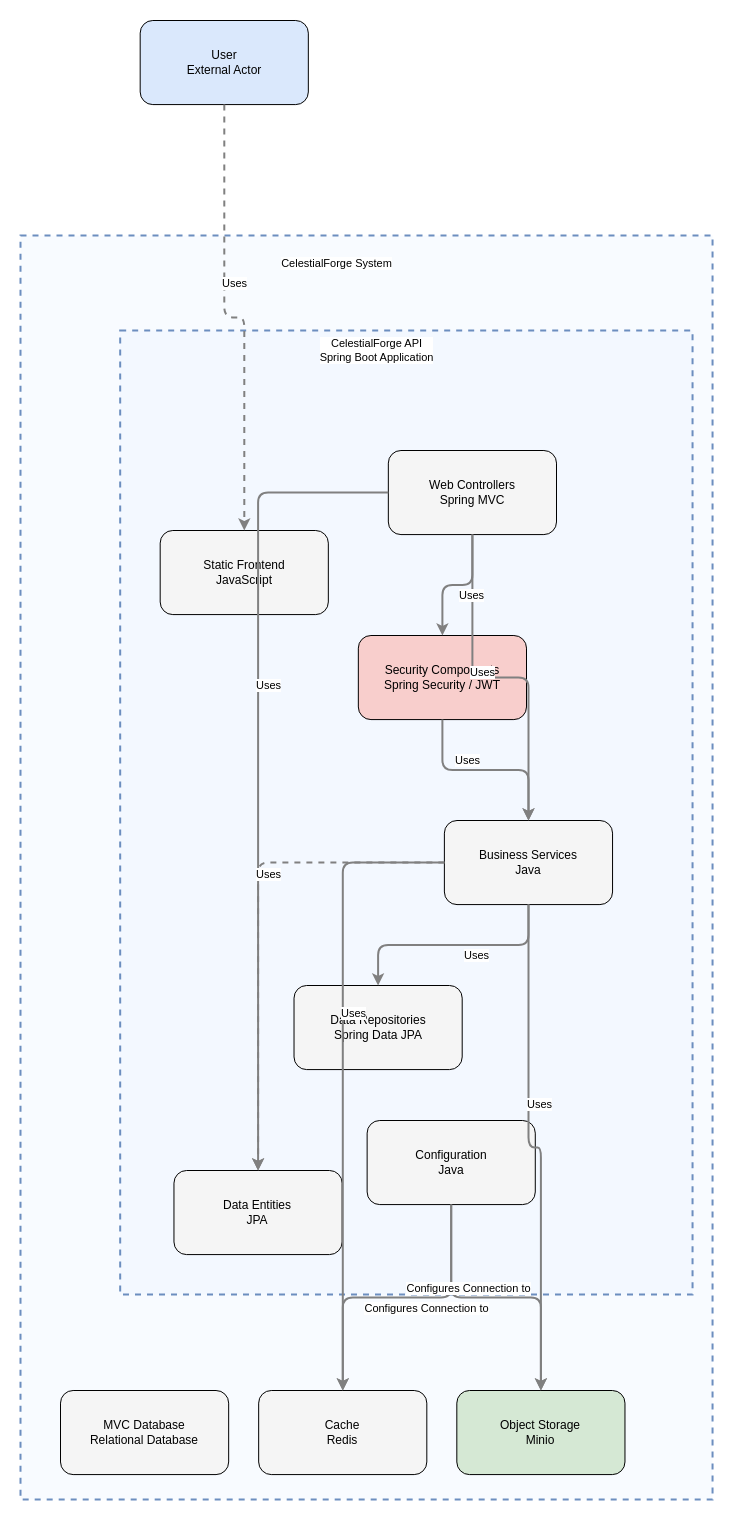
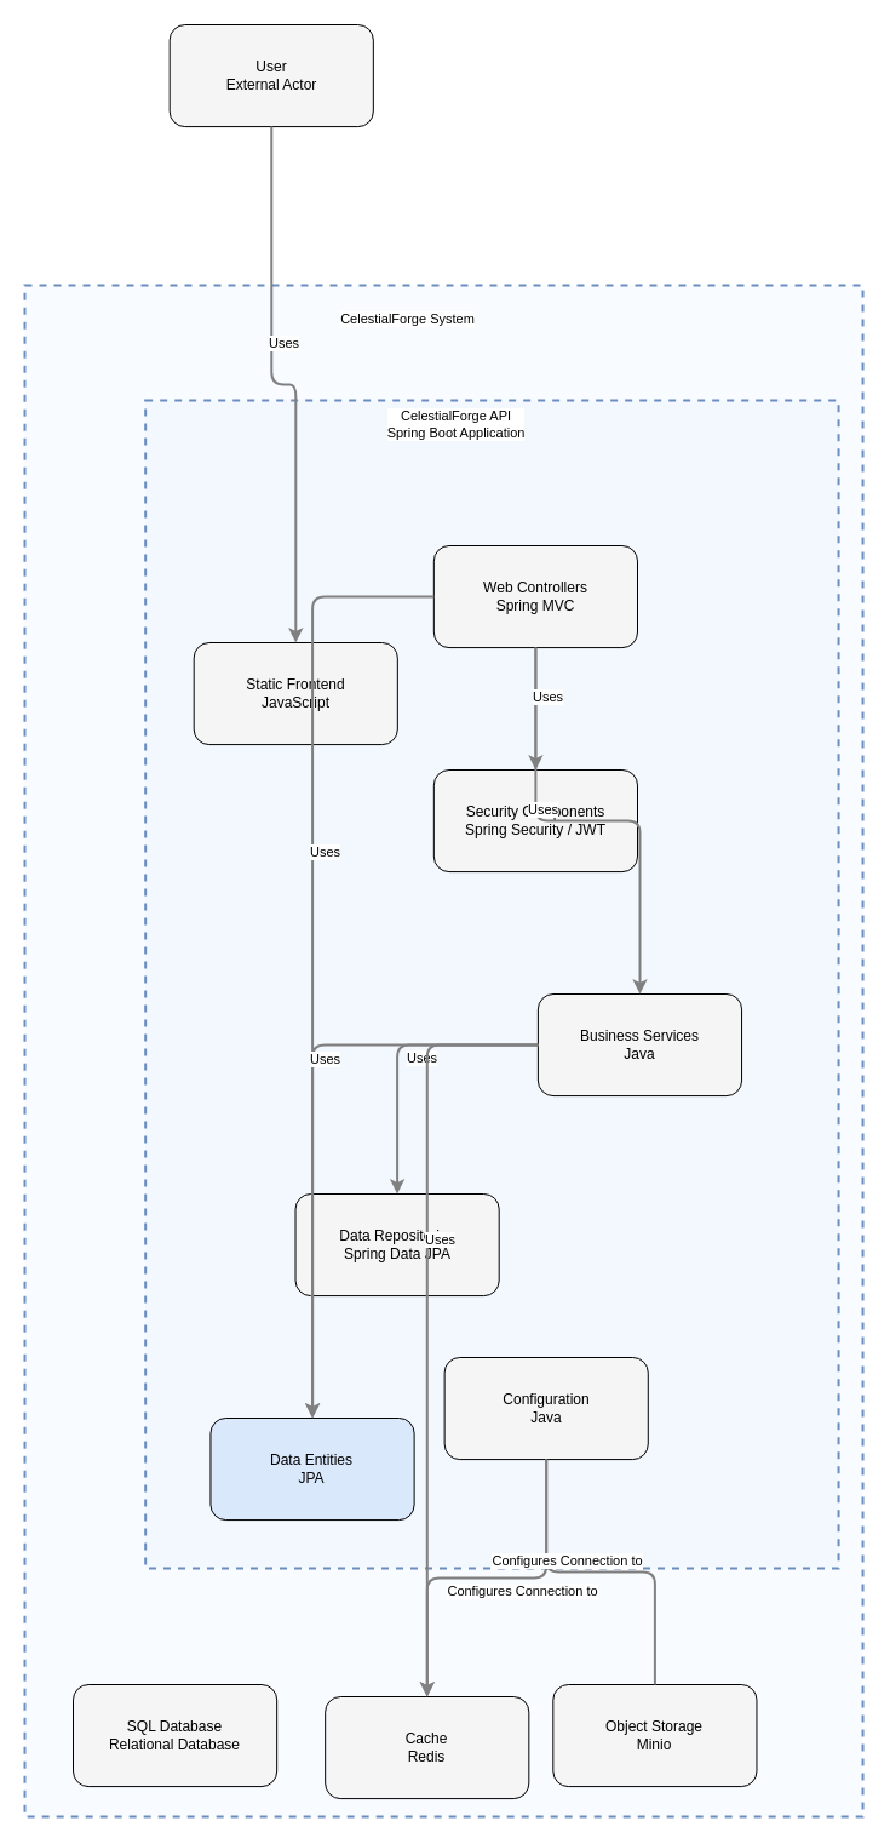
  <mxCell id="0" />
  <mxCell id="1" parent="0" />
  <mxCell id="2" value="" style="html=1;whiteSpace=wrap;container=1;fillColor=#dae8fc;strokeColor=#6c8ebf;dashed=1;fillOpacity=20;strokeWidth=2;containerType=none;recursiveResize=0;movable=1;resizable=1;autosize=0;dropTarget=0" vertex="1" parent="4"><mxGeometry x="99.684" y="95" width="572.368" height="964.079" as="geometry" /></mxCell>
  <mxCell id="3" value="CelestialForge API&lt;br&gt;Spring Boot Application" style="edgeLabel;html=1;align=center;verticalAlign=middle;resizable=0;labelBackgroundColor=white;spacing=5" vertex="1" parent="4"><mxGeometry x="107.684" y="103" width="496.368" height="24" as="geometry" /></mxCell>
  <mxCell id="4" value="" style="html=1;whiteSpace=wrap;container=1;fillColor=#dae8fc;strokeColor=#6c8ebf;dashed=1;fillOpacity=20;strokeWidth=2;containerType=none;recursiveResize=0;movable=1;resizable=1;autosize=0;dropTarget=0" vertex="1" parent="1"><mxGeometry x="20" y="235" width="692.052" height="1264.079" as="geometry" /></mxCell>
  <mxCell id="5" value="CelestialForge System" style="edgeLabel;html=1;align=center;verticalAlign=middle;resizable=0;labelBackgroundColor=white;spacing=5" vertex="1" parent="1"><mxGeometry x="28" y="243" width="616.052" height="40" as="geometry" /></mxCell>
- <mxCell id="6" value="User&lt;br&gt;External Actor" style="rounded=1;whiteSpace=wrap;html=1;fillColor=#dae8fc;" vertex="1" parent="1"><mxGeometry x="139.684" y="20" width="168.158" height="84.079" as="geometry" /></mxCell>
- <mxCell id="7" value="MVC Database&lt;br&gt;Relational Database" style="rounded=1;whiteSpace=wrap;html=1;fillColor=#f5f5f5" vertex="1" parent="4"><mxGeometry x="40" y="1155" width="168.158" height="84.079" as="geometry" /></mxCell>
- <mxCell id="8" value="Cache&lt;br&gt;Redis" style="rounded=1;whiteSpace=wrap;html=1;fillColor=#f5f5f5" vertex="1" parent="4"><mxGeometry x="238.158" y="1155" width="168.158" height="84.079" as="geometry" /></mxCell>
- <mxCell id="9" value="Object Storage&lt;br&gt;Minio" style="rounded=1;whiteSpace=wrap;html=1;fillColor=#d5e8d4;" vertex="1" parent="4"><mxGeometry x="436.316" y="1155" width="168.158" height="84.079" as="geometry" /></mxCell>
- <mxCell id="10" value="Web Controllers&lt;br&gt;Spring MVC" style="rounded=1;whiteSpace=wrap;html=1;fillColor=#f5f5f5" vertex="1" parent="2"><mxGeometry x="268.158" y="120" width="168.158" height="84.079" as="geometry" /></mxCell>
+ <mxCell id="6" value="User&lt;br&gt;External Actor" style="rounded=1;whiteSpace=wrap;html=1;fillColor=#f5f5f5" vertex="1" parent="1"><mxGeometry x="139.684" y="20" width="168.158" height="84.079" as="geometry" /></mxCell>
+ <mxCell id="7" value="SQL Database&lt;br&gt;Relational Database" style="rounded=1;whiteSpace=wrap;html=1;fillColor=#f5f5f5" vertex="1" parent="4"><mxGeometry x="40" y="1155" width="168.158" height="84.079" as="geometry" /></mxCell>
+ <mxCell id="8" value="Cache&lt;br&gt;Redis" style="rounded=1;whiteSpace=wrap;html=1;fillColor=#f5f5f5" vertex="1" parent="4"><mxGeometry x="248.158" y="1165" width="168.158" height="84.079" as="geometry" /></mxCell>
+ <mxCell id="9" value="Object Storage&lt;br&gt;Minio" style="rounded=1;whiteSpace=wrap;html=1;fillColor=#f5f5f5" vertex="1" parent="4"><mxGeometry x="436.316" y="1155" width="168.158" height="84.079" as="geometry" /></mxCell>
+ <mxCell id="10" value="Web Controllers&lt;br&gt;Spring MVC" style="rounded=1;whiteSpace=wrap;html=1;fillColor=#f5f5f5" vertex="1" parent="2"><mxGeometry x="238.158" y="120" width="168.158" height="84.079" as="geometry" /></mxCell>
  <mxCell id="11" value="Business Services&lt;br&gt;Java" style="rounded=1;whiteSpace=wrap;html=1;fillColor=#f5f5f5" vertex="1" parent="2"><mxGeometry x="324.21" y="490" width="168.158" height="84.079" as="geometry" /></mxCell>
- <mxCell id="12" value="Data Repositories&lt;br&gt;Spring Data JPA" style="rounded=1;whiteSpace=wrap;html=1;fillColor=#f5f5f5" vertex="1" parent="2"><mxGeometry x="173.842" y="655" width="168.158" height="84.079" as="geometry" /></mxCell>
- <mxCell id="13" value="Data Entities&lt;br&gt;JPA" style="rounded=1;whiteSpace=wrap;html=1;fillColor=#f5f5f5" vertex="1" parent="2"><mxGeometry x="53.776" y="840" width="168.158" height="84.079" as="geometry" /></mxCell>
- <mxCell id="14" value="Security Components&lt;br&gt;Spring Security / JWT" style="rounded=1;whiteSpace=wrap;html=1;fillColor=#f8cecc;" vertex="1" parent="2"><mxGeometry x="238.158" y="305" width="168.158" height="84.079" as="geometry" /></mxCell>
+ <mxCell id="12" value="Data Repositories&lt;br&gt;Spring Data JPA" style="rounded=1;whiteSpace=wrap;html=1;fillColor=#f5f5f5" vertex="1" parent="2"><mxGeometry x="123.842" y="655" width="168.158" height="84.079" as="geometry" /></mxCell>
+ <mxCell id="13" value="Data Entities&lt;br&gt;JPA" style="rounded=1;whiteSpace=wrap;html=1;fillColor=#dae8fc;" vertex="1" parent="2"><mxGeometry x="53.776" y="840" width="168.158" height="84.079" as="geometry" /></mxCell>
+ <mxCell id="14" value="Security Components&lt;br&gt;Spring Security / JWT" style="rounded=1;whiteSpace=wrap;html=1;fillColor=#f5f5f5" vertex="1" parent="2"><mxGeometry x="238.158" y="305" width="168.158" height="84.079" as="geometry" /></mxCell>
  <mxCell id="15" value="Configuration&lt;br&gt;Java" style="rounded=1;whiteSpace=wrap;html=1;fillColor=#f5f5f5" vertex="1" parent="2"><mxGeometry x="246.947" y="790" width="168.158" height="84.079" as="geometry" /></mxCell>
  <mxCell id="16" value="Static Frontend&lt;br&gt;JavaScript" style="rounded=1;whiteSpace=wrap;html=1;fillColor=#f5f5f5" vertex="1" parent="2"><mxGeometry x="40" y="200" width="168.158" height="84.079" as="geometry" /></mxCell>
  <mxCell id="17" style="edgeStyle=orthogonalEdgeStyle;rounded=1;orthogonalLoop=1;jettySize=auto;html=1;strokeColor=#808080;strokeWidth=2;jumpStyle=arc;jumpSize=10;spacing=15;labelBackgroundColor=white;labelBorderColor=none" edge="1" parent="1" source="10" target="11"><mxGeometry relative="1" as="geometry" /></mxCell>
  <mxCell id="18" value="Uses" style="edgeLabel;html=1;align=center;verticalAlign=middle;resizable=0;points=[];" vertex="1" connectable="0" parent="17"><mxGeometry x="-0.2" y="10" relative="1" as="geometry"><mxPoint as="offset" /></mxGeometry></mxCell>
  <mxCell id="19" style="edgeStyle=orthogonalEdgeStyle;rounded=1;orthogonalLoop=1;jettySize=auto;html=1;strokeColor=#808080;strokeWidth=2;jumpStyle=arc;jumpSize=10;spacing=15;labelBackgroundColor=white;labelBorderColor=none" edge="1" parent="1" source="10" target="13"><mxGeometry relative="1" as="geometry" /></mxCell>
  <mxCell id="20" value="Uses" style="edgeLabel;html=1;align=center;verticalAlign=middle;resizable=0;points=[];" vertex="1" connectable="0" parent="19"><mxGeometry x="-0.2" y="10" relative="1" as="geometry"><mxPoint as="offset" /></mxGeometry></mxCell>
  <mxCell id="21" style="edgeStyle=orthogonalEdgeStyle;rounded=1;orthogonalLoop=1;jettySize=auto;html=1;strokeColor=#808080;strokeWidth=2;jumpStyle=arc;jumpSize=10;spacing=15;labelBackgroundColor=white;labelBorderColor=none" edge="1" parent="1" source="10" target="14"><mxGeometry relative="1" as="geometry" /></mxCell>
  <mxCell id="22" value="Uses" style="edgeLabel;html=1;align=center;verticalAlign=middle;resizable=0;points=[];" vertex="1" connectable="0" parent="21"><mxGeometry x="-0.2" y="10" relative="1" as="geometry"><mxPoint as="offset" /></mxGeometry></mxCell>
- <mxCell id="23" style="edgeStyle=orthogonalEdgeStyle;rounded=1;orthogonalLoop=1;jettySize=auto;html=1;strokeColor=#808080;strokeWidth=2;jumpStyle=arc;jumpSize=10;spacing=15;labelBackgroundColor=white;labelBorderColor=none" edge="1" parent="1" source="14" target="11"><mxGeometry relative="1" as="geometry" /></mxCell>
- <mxCell id="24" value="Uses" style="edgeLabel;html=1;align=center;verticalAlign=middle;resizable=0;points=[];" vertex="1" connectable="0" parent="23"><mxGeometry x="-0.2" y="10" relative="1" as="geometry"><mxPoint as="offset" /></mxGeometry></mxCell>
  <mxCell id="25" style="edgeStyle=orthogonalEdgeStyle;rounded=1;orthogonalLoop=1;jettySize=auto;html=1;strokeColor=#808080;strokeWidth=2;jumpStyle=arc;jumpSize=10;spacing=15;labelBackgroundColor=white;labelBorderColor=none" edge="1" parent="1" source="11" target="12"><mxGeometry relative="1" as="geometry" /></mxCell>
  <mxCell id="26" value="Uses" style="edgeLabel;html=1;align=center;verticalAlign=middle;resizable=0;points=[];" vertex="1" connectable="0" parent="25"><mxGeometry x="-0.2" y="10" relative="1" as="geometry"><mxPoint as="offset" /></mxGeometry></mxCell>
- <mxCell id="27" style="edgeStyle=orthogonalEdgeStyle;rounded=1;orthogonalLoop=1;jettySize=auto;html=1;strokeColor=#808080;strokeWidth=2;jumpStyle=arc;jumpSize=10;spacing=15;labelBackgroundColor=white;labelBorderColor=none;dashed=1;" edge="1" parent="1" source="11" target="13"><mxGeometry relative="1" as="geometry" /></mxCell>
+ <mxCell id="27" style="edgeStyle=orthogonalEdgeStyle;rounded=1;orthogonalLoop=1;jettySize=auto;html=1;strokeColor=#808080;strokeWidth=2;jumpStyle=arc;jumpSize=10;spacing=15;labelBackgroundColor=white;labelBorderColor=none" edge="1" parent="1" source="11" target="13"><mxGeometry relative="1" as="geometry" /></mxCell>
  <mxCell id="28" value="Uses" style="edgeLabel;html=1;align=center;verticalAlign=middle;resizable=0;points=[];" vertex="1" connectable="0" parent="27"><mxGeometry x="-0.2" y="10" relative="1" as="geometry"><mxPoint as="offset" /></mxGeometry></mxCell>
  <mxCell id="29" style="edgeStyle=orthogonalEdgeStyle;rounded=1;orthogonalLoop=1;jettySize=auto;html=1;strokeColor=#808080;strokeWidth=2;jumpStyle=arc;jumpSize=10;spacing=15;labelBackgroundColor=white;labelBorderColor=none" edge="1" parent="1" source="11" target="8"><mxGeometry relative="1" as="geometry" /></mxCell>
  <mxCell id="30" value="Uses" style="edgeLabel;html=1;align=center;verticalAlign=middle;resizable=0;points=[];" vertex="1" connectable="0" parent="29"><mxGeometry x="-0.2" y="10" relative="1" as="geometry"><mxPoint as="offset" /></mxGeometry></mxCell>
- <mxCell id="31" style="edgeStyle=orthogonalEdgeStyle;rounded=1;orthogonalLoop=1;jettySize=auto;html=1;strokeColor=#808080;strokeWidth=2;jumpStyle=arc;jumpSize=10;spacing=15;labelBackgroundColor=white;labelBorderColor=none" edge="1" parent="1" source="11" target="9"><mxGeometry relative="1" as="geometry" /></mxCell>
- <mxCell id="32" value="Uses" style="edgeLabel;html=1;align=center;verticalAlign=middle;resizable=0;points=[];" vertex="1" connectable="0" parent="31"><mxGeometry x="-0.2" y="10" relative="1" as="geometry"><mxPoint as="offset" /></mxGeometry></mxCell>
- <mxCell id="33" style="edgeStyle=orthogonalEdgeStyle;rounded=1;orthogonalLoop=1;jettySize=auto;html=1;strokeColor=#808080;strokeWidth=2;jumpStyle=arc;jumpSize=10;spacing=15;labelBackgroundColor=white;labelBorderColor=none;dashed=1;" edge="1" parent="1" source="6" target="16"><mxGeometry relative="1" as="geometry" /></mxCell>
+ <mxCell id="33" style="edgeStyle=orthogonalEdgeStyle;rounded=1;orthogonalLoop=1;jettySize=auto;html=1;strokeColor=#808080;strokeWidth=2;jumpStyle=arc;jumpSize=10;spacing=15;labelBackgroundColor=white;labelBorderColor=none" edge="1" parent="1" source="6" target="16"><mxGeometry relative="1" as="geometry" /></mxCell>
  <mxCell id="34" value="Uses" style="edgeLabel;html=1;align=center;verticalAlign=middle;resizable=0;points=[];" vertex="1" connectable="0" parent="33"><mxGeometry x="-0.2" y="10" relative="1" as="geometry"><mxPoint as="offset" /></mxGeometry></mxCell>
  <mxCell id="35" style="edgeStyle=orthogonalEdgeStyle;rounded=1;orthogonalLoop=1;jettySize=auto;html=1;strokeColor=#808080;strokeWidth=2;jumpStyle=arc;jumpSize=10;spacing=15;labelBackgroundColor=white;labelBorderColor=none" edge="1" parent="1" source="15" target="8"><mxGeometry relative="1" as="geometry" /></mxCell>
  <mxCell id="36" value="Configures Connection to" style="edgeLabel;html=1;align=center;verticalAlign=middle;resizable=0;points=[];" vertex="1" connectable="0" parent="35"><mxGeometry x="-0.2" y="10" relative="1" as="geometry"><mxPoint as="offset" /></mxGeometry></mxCell>
- <mxCell id="37" style="edgeStyle=orthogonalEdgeStyle;rounded=1;orthogonalLoop=1;jettySize=auto;html=1;strokeColor=#808080;strokeWidth=2;jumpStyle=arc;jumpSize=10;spacing=15;labelBackgroundColor=white;labelBorderColor=none" edge="1" parent="1" source="15" target="9"><mxGeometry relative="1" as="geometry" /></mxCell>
+ <mxCell id="37" style="edgeStyle=orthogonalEdgeStyle;rounded=1;orthogonalLoop=1;jettySize=auto;html=1;strokeColor=#808080;strokeWidth=2;jumpStyle=arc;jumpSize=10;spacing=15;labelBackgroundColor=white;labelBorderColor=none;endArrow=none;" edge="1" parent="1" source="15" target="9"><mxGeometry relative="1" as="geometry" /></mxCell>
  <mxCell id="38" value="Configures Connection to" style="edgeLabel;html=1;align=center;verticalAlign=middle;resizable=0;points=[];" vertex="1" connectable="0" parent="37"><mxGeometry x="-0.2" y="10" relative="1" as="geometry"><mxPoint as="offset" /></mxGeometry></mxCell>
